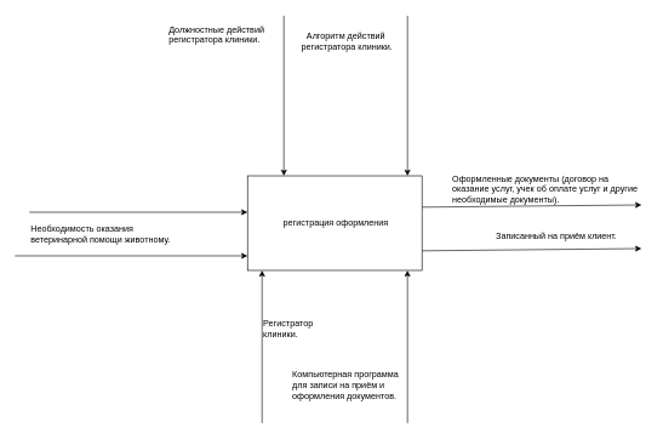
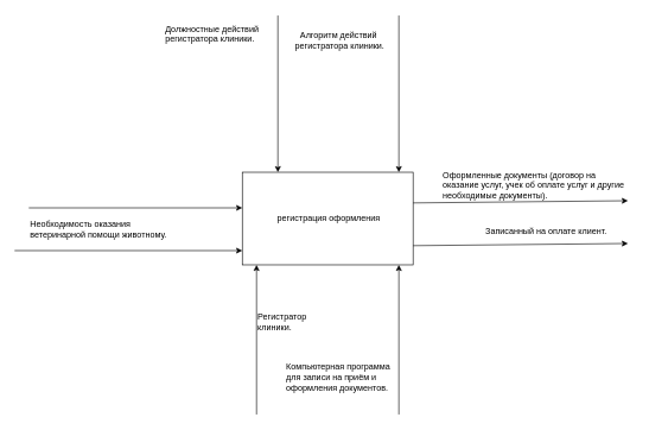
  <mxCell id="0" />
  <mxCell id="1" parent="0" />
  <mxCell id="2" value="&amp;nbsp;регистрация оформления" style="rounded=0;whiteSpace=wrap;html=1;" parent="1" vertex="1"><mxGeometry x="340" y="241" width="240" height="130" as="geometry" /></mxCell>
  <mxCell id="3" value="Должностные действий регистратора клиники." style="text;whiteSpace=wrap;" parent="1" vertex="1"><mxGeometry x="230" y="26" width="150" height="60" as="geometry" /></mxCell>
  <mxCell id="4" value="Алгоритм действий&lt;div&gt;&amp;nbsp;регистратора клиники.&lt;/div&gt;" style="text;html=1;align=center;verticalAlign=middle;resizable=0;points=[];autosize=1;strokeColor=none;fillColor=none;rotation=0;" parent="1" vertex="1"><mxGeometry x="400" y="36" width="150" height="40" as="geometry" /></mxCell>
  <mxCell id="5" value="" style="endArrow=classic;html=1;rounded=0;entryX=0.5;entryY=0.143;entryDx=0;entryDy=0;entryPerimeter=0;exitX=1;exitY=0;exitDx=0;exitDy=0;" parent="1" edge="1"><mxGeometry width="50" height="50" relative="1" as="geometry"><mxPoint x="390" y="20.99" as="sourcePoint" /><mxPoint x="390" y="241" as="targetPoint" /></mxGeometry></mxCell>
  <mxCell id="6" value="" style="endArrow=classic;html=1;rounded=0;entryX=0.5;entryY=0.143;entryDx=0;entryDy=0;entryPerimeter=0;exitX=1;exitY=0;exitDx=0;exitDy=0;" parent="1" edge="1"><mxGeometry width="50" height="50" relative="1" as="geometry"><mxPoint x="560" y="20.99" as="sourcePoint" /><mxPoint x="560" y="241" as="targetPoint" /></mxGeometry></mxCell>
  <mxCell id="7" value="" style="endArrow=classic;html=1;rounded=0;entryX=0.5;entryY=0.143;entryDx=0;entryDy=0;entryPerimeter=0;" parent="1" edge="1"><mxGeometry width="50" height="50" relative="1" as="geometry"><mxPoint x="40" y="291" as="sourcePoint" /><mxPoint x="340" y="291.01" as="targetPoint" /></mxGeometry></mxCell>
  <mxCell id="8" value="" style="endArrow=classic;html=1;rounded=0;entryX=0.5;entryY=0.143;entryDx=0;entryDy=0;entryPerimeter=0;" parent="1" edge="1"><mxGeometry width="50" height="50" relative="1" as="geometry"><mxPoint x="20" y="351" as="sourcePoint" /><mxPoint x="340" y="351.01" as="targetPoint" /></mxGeometry></mxCell>
  <mxCell id="9" value="Регистратор клиники." style="text;whiteSpace=wrap;" parent="1" vertex="1"><mxGeometry x="360" y="431" width="110" height="40" as="geometry" /></mxCell>
  <mxCell id="10" value="" style="endArrow=classic;html=1;rounded=0;entryX=0.25;entryY=1;entryDx=0;entryDy=0;" parent="1" edge="1"><mxGeometry width="50" height="50" relative="1" as="geometry"><mxPoint x="360" y="581" as="sourcePoint" /><mxPoint x="360" y="371" as="targetPoint" /></mxGeometry></mxCell>
  <mxCell id="11" value="" style="endArrow=classic;html=1;rounded=0;entryX=0.25;entryY=1;entryDx=0;entryDy=0;" parent="1" edge="1"><mxGeometry width="50" height="50" relative="1" as="geometry"><mxPoint x="560" y="581" as="sourcePoint" /><mxPoint x="560" y="371" as="targetPoint" /></mxGeometry></mxCell>
  <mxCell id="12" value="Компьютерная программа для записи на приём и оформления документов." style="text;whiteSpace=wrap;" parent="1" vertex="1"><mxGeometry x="400" y="501" width="170" height="80" as="geometry" /></mxCell>
- <mxCell id="13" value="Записанный на приём клиент." style="text;whiteSpace=wrap;" parent="1" vertex="1"><mxGeometry x="680" y="311" width="200" height="40" as="geometry" /></mxCell>
+ <mxCell id="13" value="Записанный на оплате клиент." style="text;whiteSpace=wrap;" parent="1" vertex="1"><mxGeometry x="680" y="311" width="200" height="40" as="geometry" /></mxCell>
  <mxCell id="14" value="" style="endArrow=classic;html=1;rounded=0;exitX=0.992;exitY=0.562;exitDx=0;exitDy=0;exitPerimeter=0;" parent="1" edge="1"><mxGeometry width="50" height="50" relative="1" as="geometry"><mxPoint x="580" y="344.06" as="sourcePoint" /><mxPoint x="881.92" y="341" as="targetPoint" /></mxGeometry></mxCell>
  <mxCell id="15" value="" style="endArrow=classic;html=1;rounded=0;exitX=0.992;exitY=0.562;exitDx=0;exitDy=0;exitPerimeter=0;" parent="1" edge="1"><mxGeometry width="50" height="50" relative="1" as="geometry"><mxPoint x="580" y="284.06" as="sourcePoint" /><mxPoint x="881.92" y="281" as="targetPoint" /></mxGeometry></mxCell>
  <mxCell id="16" value="Оформленные документы (договор на оказание услуг, учек об оплате услуг и другие необходимые документы)." style="text;whiteSpace=wrap;" parent="1" vertex="1"><mxGeometry x="620" y="231" width="270" height="50" as="geometry" /></mxCell>
  <mxCell id="17" value="Необходимость оказания ветеринарной помощи животному." style="text;whiteSpace=wrap;" parent="1" vertex="1"><mxGeometry x="40" y="301" width="200" height="40" as="geometry" /></mxCell>
